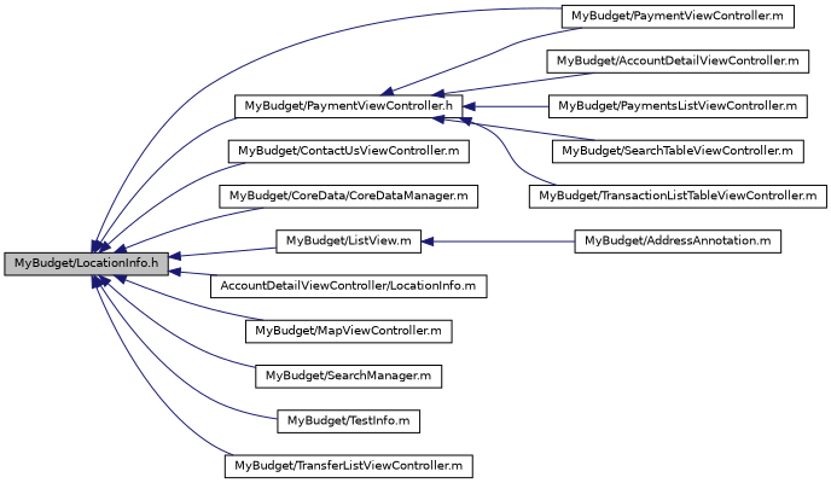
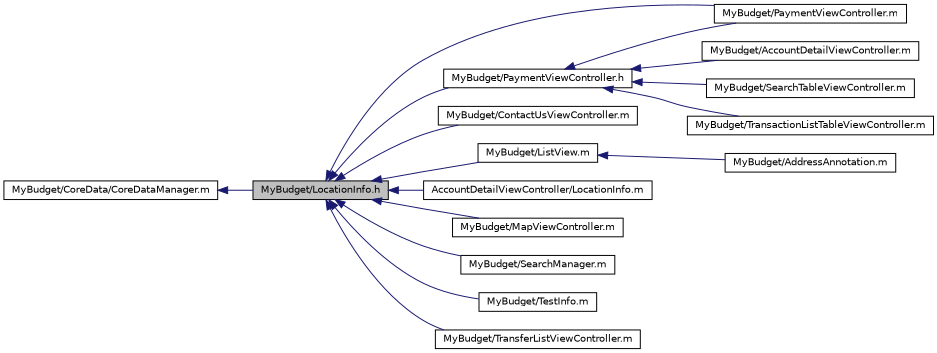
  digraph {
    rankdir=LR
    node [color=black fillcolor=white fontname=Helvetica fontsize=10 shape=record style=filled]
    edge [color=midnightblue dir=back fontname=Helvetica fontsize=10 labelfontname=Helvetica labelfontsize=10 style=solid]
    n1 [fillcolor=grey75 fontcolor=black height=0.2 label="MyBudget/LocationInfo.h" width=0.4]
    n2 [height=0.2 label="MyBudget/PaymentViewController.h" width=0.4]
    n3 [height=0.2 label="MyBudget/PaymentViewController.m" width=0.4]
    n4 [height=0.2 label="MyBudget/ContactUsViewController.m" width=0.4]
    n5 [height=0.2 label="MyBudget/CoreData/CoreDataManager.m" width=0.4]
    n6 [height=0.2 label="MyBudget/ListView.m" width=0.4]
    n7 [height=0.2 label="AccountDetailViewController/LocationInfo.m" width=0.4]
    n8 [height=0.2 label="MyBudget/MapViewController.m" width=0.4]
    n9 [height=0.2 label="MyBudget/SearchManager.m" width=0.4]
    n10 [height=0.2 label="MyBudget/TestInfo.m" width=0.4]
    n11 [height=0.2 label="MyBudget/TransferListViewController.m" width=0.4]
    n12 [height=0.2 label="MyBudget/AccountDetailViewController.m" width=0.4]
-   n13 [height=0.2 label="MyBudget/PaymentsListViewController.m" width=0.4]
    n14 [height=0.2 label="MyBudget/SearchTableViewController.m" width=0.4]
    n15 [height=0.2 label="MyBudget/TransactionListTableViewController.m" width=0.4]
    n16 [height=0.2 label="MyBudget/AddressAnnotation.m" width=0.4]
    n1 -> n2
    n1 -> n3
    n1 -> n4
-   n1 -> n5
+   n5 -> n1
    n1 -> n6
    n1 -> n7
    n1 -> n8
    n1 -> n9
    n1 -> n10
    n1 -> n11
    n2 -> n3
    n2 -> n12
-   n2 -> n13
    n2 -> n14
    n2 -> n15
    n6 -> n16
  }
